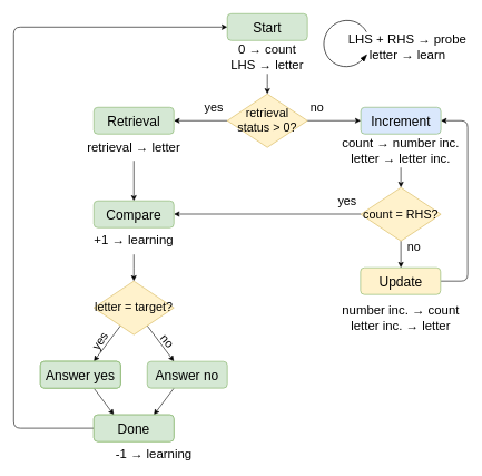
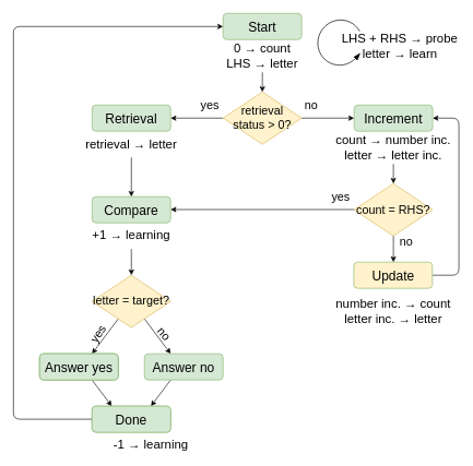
  <mxCell id="0" />
  <mxCell id="1" parent="0" />
  <mxCell id="2" style="edgeStyle=orthogonalEdgeStyle;rounded=0;orthogonalLoop=1;jettySize=auto;html=1;exitX=0;exitY=0.5;exitDx=0;exitDy=0;entryX=1;entryY=0.5;entryDx=0;entryDy=0;fontSize=11;" parent="1" edge="1"><mxGeometry relative="1" as="geometry"><mxPoint x="260" y="180" as="targetPoint" /><mxPoint x="340" y="180" as="sourcePoint" /></mxGeometry></mxCell>
  <mxCell id="3" style="edgeStyle=orthogonalEdgeStyle;rounded=0;orthogonalLoop=1;jettySize=auto;html=1;entryX=1;entryY=0.5;entryDx=0;entryDy=0;fontSize=11;" parent="1" edge="1"><mxGeometry relative="1" as="geometry"><mxPoint x="540" y="319.66" as="sourcePoint" /><mxPoint x="260" y="319.66" as="targetPoint" /></mxGeometry></mxCell>
  <mxCell id="4" value="" style="endArrow=classic;html=1;fontSize=11;entryX=0.5;entryY=0;entryDx=0;entryDy=0;exitX=0.5;exitY=1;exitDx=0;exitDy=0;" parent="1" source="13" edge="1"><mxGeometry width="50" height="50" relative="1" as="geometry"><mxPoint x="600.09" y="340" as="sourcePoint" /><mxPoint x="600" y="400" as="targetPoint" /><Array as="points" /></mxGeometry></mxCell>
  <mxCell id="5" value="" style="endArrow=classic;html=1;fontSize=11;exitX=1;exitY=0.5;exitDx=0;exitDy=0;entryX=0;entryY=0.5;entryDx=0;entryDy=0;" parent="1" edge="1"><mxGeometry width="50" height="50" relative="1" as="geometry"><mxPoint x="460" y="180" as="sourcePoint" /><mxPoint x="540" y="180" as="targetPoint" /></mxGeometry></mxCell>
  <mxCell id="6" value="" style="endArrow=classic;html=1;fontSize=11;" parent="1" edge="1"><mxGeometry width="50" height="50" relative="1" as="geometry"><mxPoint x="600" y="250" as="sourcePoint" /><mxPoint x="600" y="280" as="targetPoint" /></mxGeometry></mxCell>
  <mxCell id="7" value="" style="edgeStyle=segmentEdgeStyle;endArrow=classic;html=1;fontSize=11;exitX=1;exitY=0.5;exitDx=0;exitDy=0;" parent="1" edge="1"><mxGeometry width="50" height="50" relative="1" as="geometry"><mxPoint x="660" y="420" as="sourcePoint" /><mxPoint x="660" y="180" as="targetPoint" /><Array as="points"><mxPoint x="700" y="420" /><mxPoint x="700" y="180" /></Array></mxGeometry></mxCell>
  <mxCell id="8" value="" style="edgeStyle=orthogonalEdgeStyle;rounded=0;orthogonalLoop=1;jettySize=auto;html=1;fontSize=11;" parent="1" edge="1"><mxGeometry relative="1" as="geometry"><mxPoint x="200" y="240" as="sourcePoint" /><mxPoint x="200" y="300" as="targetPoint" /></mxGeometry></mxCell>
  <mxCell id="9" value="" style="edgeStyle=segmentEdgeStyle;endArrow=classic;html=1;fontSize=11;exitX=0;exitY=0.5;exitDx=0;exitDy=0;" parent="1" source="24" edge="1"><mxGeometry width="50" height="50" relative="1" as="geometry"><mxPoint x="40" y="520" as="sourcePoint" /><mxPoint x="340" y="40" as="targetPoint" /><Array as="points"><mxPoint x="20" y="640" /><mxPoint x="20" y="40" /></Array></mxGeometry></mxCell>
  <mxCell id="10" value="" style="verticalLabelPosition=bottom;html=1;verticalAlign=top;strokeWidth=1;shape=mxgraph.lean_mapping.physical_pull;pointerEvents=1;fontSize=11;fillColor=#000000;rotation=30;" parent="1" vertex="1"><mxGeometry x="484.51" y="30" width="70" height="70" as="geometry" /></mxCell>
  <mxCell id="11" value="&lt;div style=&quot;font-size: 20px;&quot;&gt;Start&lt;/div&gt;" style="rounded=1;whiteSpace=wrap;html=1;fontSize=20;fillColor=#d5e8d4;strokeColor=#82b366;" parent="1" vertex="1"><mxGeometry x="340" y="20" width="120" height="40" as="geometry" /></mxCell>
  <mxCell id="12" style="edgeStyle=elbowEdgeStyle;rounded=0;orthogonalLoop=1;jettySize=auto;html=1;entryX=0.5;entryY=0;entryDx=0;entryDy=0;fontSize=16;" parent="1" edge="1"><mxGeometry relative="1" as="geometry"><mxPoint x="400" y="110" as="sourcePoint" /><mxPoint x="400" y="140" as="targetPoint" /></mxGeometry></mxCell>
  <mxCell id="13" value="count = RHS?" style="rhombus;whiteSpace=wrap;html=1;fillColor=#fff2cc;strokeColor=#d6b656;fontSize=18;" parent="1" vertex="1"><mxGeometry x="540" y="280" width="120" height="80" as="geometry" /></mxCell>
  <mxCell id="14" style="edgeStyle=elbowEdgeStyle;rounded=0;orthogonalLoop=1;jettySize=auto;html=1;entryX=0.5;entryY=0;entryDx=0;entryDy=0;fontSize=16;" parent="1" edge="1"><mxGeometry relative="1" as="geometry"><mxPoint x="200" y="380" as="sourcePoint" /><mxPoint x="200" y="420" as="targetPoint" /></mxGeometry></mxCell>
  <mxCell id="15" value="" style="endArrow=classic;html=1;fontSize=11;entryX=0.5;entryY=0;entryDx=0;entryDy=0;" parent="1" edge="1"><mxGeometry width="50" height="50" relative="1" as="geometry"><mxPoint x="180" y="486.667" as="sourcePoint" /><mxPoint x="140" y="540" as="targetPoint" /></mxGeometry></mxCell>
  <mxCell id="16" value="" style="endArrow=classic;html=1;fontSize=11;entryX=0.5;entryY=0;entryDx=0;entryDy=0;" parent="1" edge="1"><mxGeometry width="50" height="50" relative="1" as="geometry"><mxPoint x="220" y="486.667" as="sourcePoint" /><mxPoint x="260" y="540" as="targetPoint" /></mxGeometry></mxCell>
  <mxCell id="17" value="no" style="text;html=1;strokeColor=none;fillColor=none;align=center;verticalAlign=middle;whiteSpace=wrap;rounded=0;fontSize=18;rotation=50;" parent="1" vertex="1"><mxGeometry x="230" y="500" width="40" height="20" as="geometry" /></mxCell>
  <mxCell id="18" value="yes" style="text;html=1;strokeColor=none;fillColor=none;align=center;verticalAlign=middle;whiteSpace=wrap;rounded=0;fontSize=18;rotation=-56;" parent="1" vertex="1"><mxGeometry x="130" y="500" width="40" height="20" as="geometry" /></mxCell>
  <mxCell id="19" value="" style="endArrow=classic;html=1;fontSize=11;exitX=0.5;exitY=1;exitDx=0;exitDy=0;entryX=0.25;entryY=0;entryDx=0;entryDy=0;" parent="1" edge="1"><mxGeometry width="50" height="50" relative="1" as="geometry"><mxPoint x="140" y="580" as="sourcePoint" /><mxPoint x="170" y="620" as="targetPoint" /></mxGeometry></mxCell>
  <mxCell id="20" value="" style="endArrow=classic;html=1;fontSize=11;exitX=0.5;exitY=1;exitDx=0;exitDy=0;entryX=0.75;entryY=0;entryDx=0;entryDy=0;" parent="1" edge="1"><mxGeometry width="50" height="50" relative="1" as="geometry"><mxPoint x="260" y="580" as="sourcePoint" /><mxPoint x="230" y="620" as="targetPoint" /></mxGeometry></mxCell>
  <mxCell id="21" value="-1 → learning" style="text;html=1;strokeColor=none;fillColor=none;align=center;verticalAlign=middle;whiteSpace=wrap;rounded=0;fontSize=19;" parent="1" vertex="1"><mxGeometry x="170" y="670" width="120" height="20" as="geometry" /></mxCell>
  <mxCell id="22" value="Answer yes" style="rounded=1;whiteSpace=wrap;html=1;fontSize=14;fillColor=#d5e8d4;strokeColor=#82b366;" parent="1" vertex="1"><mxGeometry x="60" y="540" width="120" height="40" as="geometry" /></mxCell>
  <mxCell id="23" value="Answer no" style="rounded=1;whiteSpace=wrap;html=1;fontSize=20;fillColor=#d5e8d4;strokeColor=#82b366;" parent="1" vertex="1"><mxGeometry x="220" y="540" width="120" height="40" as="geometry" /></mxCell>
  <mxCell id="24" value="Done" style="rounded=1;whiteSpace=wrap;html=1;fontSize=14;fillColor=#d5e8d4;strokeColor=#82b366;" parent="1" vertex="1"><mxGeometry x="140" y="620" width="120" height="40" as="geometry" /></mxCell>
  <mxCell id="25" value="Answer yes" style="rounded=1;whiteSpace=wrap;html=1;fontSize=14;fillColor=#d5e8d4;strokeColor=#82b366;" vertex="1" parent="1"><mxGeometry x="60" y="540" width="120" height="40" as="geometry" /></mxCell>
  <mxCell id="26" value="&lt;div style=&quot;font-size: 20px;&quot;&gt;Retrieval&lt;/div&gt;" style="rounded=1;whiteSpace=wrap;html=1;fontSize=20;fillColor=#d5e8d4;strokeColor=#82b366;" vertex="1" parent="1"><mxGeometry x="140" y="160" width="120" height="40" as="geometry" /></mxCell>
- <mxCell id="27" value="Increment" style="rounded=1;whiteSpace=wrap;html=1;fontSize=20;fillColor=#dae8fc;strokeColor=#82b366;" vertex="1" parent="1"><mxGeometry x="540" y="160" width="120" height="40" as="geometry" /></mxCell>
+ <mxCell id="27" value="Increment" style="rounded=1;whiteSpace=wrap;html=1;fontSize=20;fillColor=#d5e8d4;strokeColor=#82b366;" vertex="1" parent="1"><mxGeometry x="540" y="160" width="120" height="40" as="geometry" /></mxCell>
  <mxCell id="28" value="Compare" style="rounded=1;whiteSpace=wrap;html=1;fontSize=20;fillColor=#d5e8d4;strokeColor=#82b366;" vertex="1" parent="1"><mxGeometry x="140" y="300" width="120" height="40" as="geometry" /></mxCell>
  <mxCell id="29" value="Update" style="rounded=1;whiteSpace=wrap;html=1;fontSize=20;fillColor=#fff2cc;strokeColor=#82b366;" vertex="1" parent="1"><mxGeometry x="539.51" y="400" width="120" height="40" as="geometry" /></mxCell>
  <mxCell id="30" value="Answer yes" style="rounded=1;whiteSpace=wrap;html=1;fontSize=20;fillColor=#d5e8d4;strokeColor=#82b366;" vertex="1" parent="1"><mxGeometry x="60" y="540" width="120" height="40" as="geometry" /></mxCell>
  <mxCell id="31" value="Done" style="rounded=1;whiteSpace=wrap;html=1;fontSize=20;fillColor=#d5e8d4;strokeColor=#82b366;" vertex="1" parent="1"><mxGeometry x="140" y="620" width="120" height="40" as="geometry" /></mxCell>
  <mxCell id="32" value="letter = target?" style="rhombus;whiteSpace=wrap;html=1;fillColor=#fff2cc;strokeColor=#d6b656;fontSize=18;" vertex="1" parent="1"><mxGeometry x="140" y="420" width="120" height="80" as="geometry" /></mxCell>
  <mxCell id="33" value="yes" style="text;html=1;strokeColor=none;fillColor=none;align=center;verticalAlign=middle;whiteSpace=wrap;rounded=0;fontSize=18;" vertex="1" parent="1"><mxGeometry x="300" y="150" width="40" height="20" as="geometry" /></mxCell>
  <mxCell id="34" value="no" style="text;html=1;strokeColor=none;fillColor=none;align=center;verticalAlign=middle;whiteSpace=wrap;rounded=0;fontSize=18;" vertex="1" parent="1"><mxGeometry x="460" y="150" width="30" height="20" as="geometry" /></mxCell>
  <mxCell id="35" value="yes" style="text;html=1;strokeColor=none;fillColor=none;align=center;verticalAlign=middle;whiteSpace=wrap;rounded=0;fontSize=18;" vertex="1" parent="1"><mxGeometry x="499.51" y="290" width="40" height="20" as="geometry" /></mxCell>
  <mxCell id="36" value="no" style="text;html=1;strokeColor=none;fillColor=none;align=center;verticalAlign=middle;whiteSpace=wrap;rounded=0;fontSize=18;" vertex="1" parent="1"><mxGeometry x="604.51" y="360" width="30" height="20" as="geometry" /></mxCell>
  <mxCell id="37" value="+1 → learning" style="text;html=1;strokeColor=none;fillColor=none;align=center;verticalAlign=middle;whiteSpace=wrap;rounded=0;fontSize=19;" vertex="1" parent="1"><mxGeometry x="135" y="350" width="130" height="20" as="geometry" /></mxCell>
  <mxCell id="38" value="&lt;div style=&quot;font-size: 19px;&quot;&gt;count → number inc.&lt;/div&gt;&lt;div style=&quot;font-size: 19px;&quot;&gt;letter → letter inc.&lt;br style=&quot;font-size: 19px;&quot;&gt;&lt;/div&gt;" style="text;html=1;strokeColor=none;fillColor=none;align=center;verticalAlign=middle;whiteSpace=wrap;rounded=0;fontSize=19;" vertex="1" parent="1"><mxGeometry x="509.51" y="210" width="180" height="30" as="geometry" /></mxCell>
  <mxCell id="39" value="&lt;div style=&quot;font-size: 19px;&quot;&gt;LHS + RHS → probe&lt;/div&gt;&lt;div style=&quot;font-size: 19px;&quot;&gt;letter → learn&lt;br style=&quot;font-size: 19px;&quot;&gt;&lt;/div&gt;" style="text;html=1;strokeColor=none;fillColor=none;align=center;verticalAlign=middle;whiteSpace=wrap;rounded=0;fontSize=19;" vertex="1" parent="1"><mxGeometry x="520" y="50" width="180" height="40" as="geometry" /></mxCell>
  <mxCell id="40" value="&lt;div style=&quot;font-size: 19px;&quot;&gt;0 → count&lt;/div&gt;&lt;div style=&quot;font-size: 19px;&quot;&gt;LHS → letter&lt;br style=&quot;font-size: 19px;&quot;&gt;&lt;/div&gt;" style="text;html=1;strokeColor=none;fillColor=none;align=center;verticalAlign=middle;whiteSpace=wrap;rounded=0;fontSize=19;" vertex="1" parent="1"><mxGeometry x="340" y="70" width="120" height="30" as="geometry" /></mxCell>
  <mxCell id="41" value="&lt;div style=&quot;font-size: 19px;&quot;&gt;number inc. → count&lt;br style=&quot;font-size: 19px;&quot;&gt;&lt;/div&gt;&lt;div style=&quot;font-size: 19px;&quot;&gt;letter inc. → letter&lt;br style=&quot;font-size: 19px;&quot;&gt;&lt;/div&gt;" style="text;html=1;strokeColor=none;fillColor=none;align=center;verticalAlign=middle;whiteSpace=wrap;rounded=0;fontSize=19;" vertex="1" parent="1"><mxGeometry x="509.51" y="460" width="180" height="30" as="geometry" /></mxCell>
  <mxCell id="42" value="retrieval → letter" style="text;html=1;strokeColor=none;fillColor=none;align=center;verticalAlign=middle;whiteSpace=wrap;rounded=0;fontSize=19;" vertex="1" parent="1"><mxGeometry x="125" y="210" width="150" height="20" as="geometry" /></mxCell>
  <mxCell id="43" value="&lt;div style=&quot;font-size: 18px;&quot;&gt;&lt;font style=&quot;font-size: 18px;&quot;&gt;retrieval &lt;br style=&quot;font-size: 18px;&quot;&gt;&lt;/font&gt;&lt;/div&gt;&lt;div style=&quot;font-size: 18px;&quot;&gt;&lt;font style=&quot;font-size: 18px;&quot;&gt;status &amp;gt; 0?&lt;br style=&quot;font-size: 18px;&quot;&gt;&lt;/font&gt;&lt;/div&gt;" style="rhombus;whiteSpace=wrap;html=1;fillColor=#fff2cc;strokeColor=#d6b656;fontSize=18;" vertex="1" parent="1"><mxGeometry x="340" y="140" width="120" height="80" as="geometry" /></mxCell>
